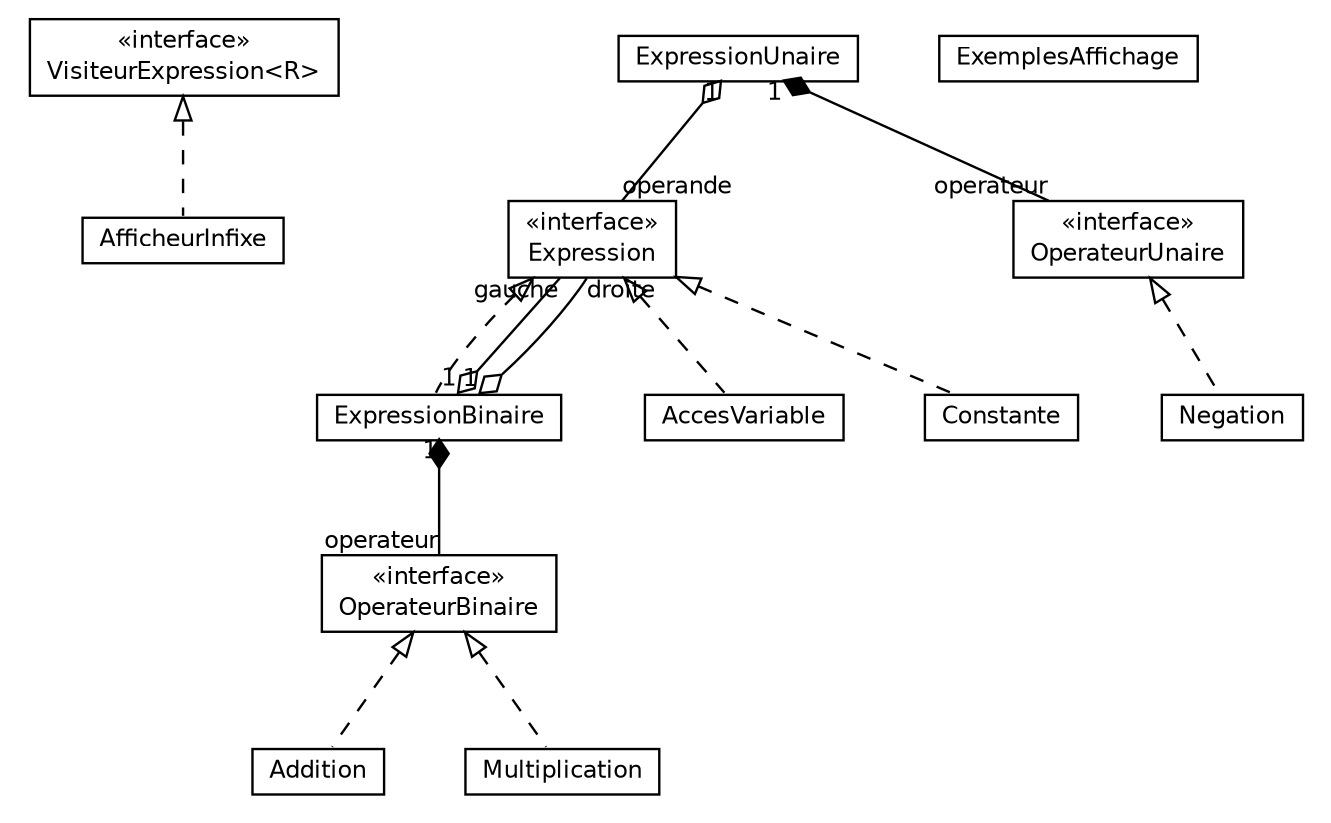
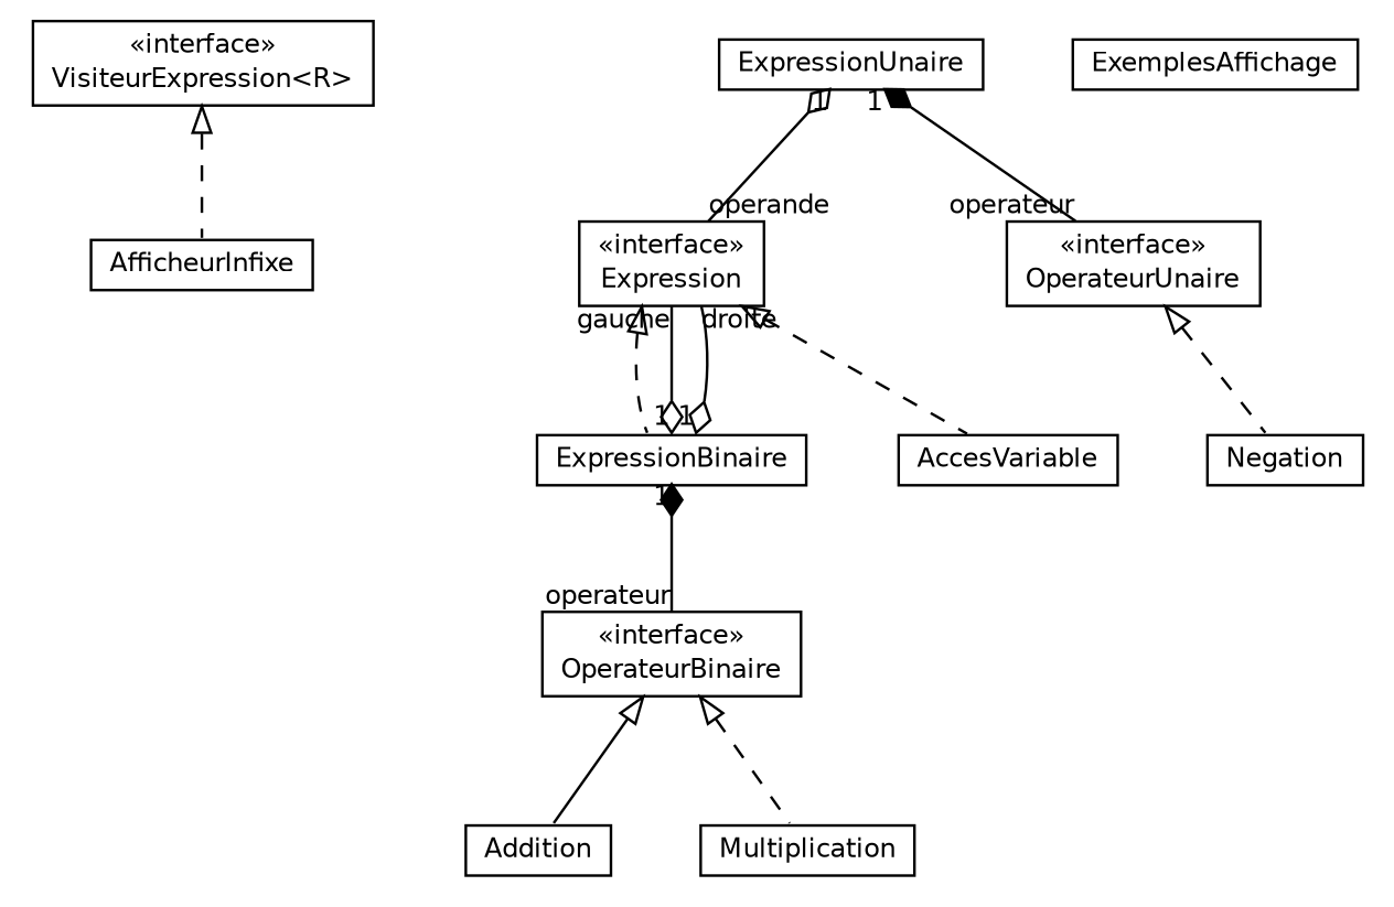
  digraph {
    nodesep=0.25
    ranksep=0.5
    node [fontcolor=black fontname=Helvetica fontsize=10.0 shape=plaintext]
    edge [arrowtail=empty dir=back fontname=Helvetica fontsize=10 headport=p labelfontname=Helvetica labelfontsize=10 style=dashed tailport=p]
    n1 [label=<<table title="VisiteurExpression" border="0" cellborder="1" cellspacing="0" cellpadding="2" port="p"> 		<tr><td><table border="0" cellspacing="0" cellpadding="1"> <tr><td align="center" balign="center"> &#171;interface&#187; </td></tr> <tr><td align="center" balign="center"> VisiteurExpression&lt;R&gt; </td></tr> 		</table></td></tr> 		</table>>]
    n2 [label=<<table title="AfficheurInfixe" border="0" cellborder="1" cellspacing="0" cellpadding="2" port="p"> 		<tr><td><table border="0" cellspacing="0" cellpadding="1"> <tr><td align="center" balign="center"> AfficheurInfixe </td></tr> 		</table></td></tr> 		</table>>]
    n3 [label=<<table title="AccesVariable" border="0" cellborder="1" cellspacing="0" cellpadding="2" port="p"> 		<tr><td><table border="0" cellspacing="0" cellpadding="1"> <tr><td align="center" balign="center"> AccesVariable </td></tr> 		</table></td></tr> 		</table>>]
    n4 [label=<<table title="Addition" border="0" cellborder="1" cellspacing="0" cellpadding="2" port="p"> 		<tr><td><table border="0" cellspacing="0" cellpadding="1"> <tr><td align="center" balign="center"> Addition </td></tr> 		</table></td></tr> 		</table>>]
-   n5 [label=<<table title="Constante" border="0" cellborder="1" cellspacing="0" cellpadding="2" port="p"> 		<tr><td><table border="0" cellspacing="0" cellpadding="1"> <tr><td align="center" balign="center"> Constante </td></tr> 		</table></td></tr> 		</table>>]
    n6 [label=<<table title="ExemplesAffichage" border="0" cellborder="1" cellspacing="0" cellpadding="2" port="p"> 		<tr><td><table border="0" cellspacing="0" cellpadding="1"> <tr><td align="center" balign="center"> ExemplesAffichage </td></tr> 		</table></td></tr> 		</table>>]
    n7 [label=<<table title="ExpressionBinaire" border="0" cellborder="1" cellspacing="0" cellpadding="2" port="p"> 		<tr><td><table border="0" cellspacing="0" cellpadding="1"> <tr><td align="center" balign="center"> ExpressionBinaire </td></tr> 		</table></td></tr> 		</table>>]
    n8 [label=<<table title="Expression" border="0" cellborder="1" cellspacing="0" cellpadding="2" port="p"> 		<tr><td><table border="0" cellspacing="0" cellpadding="1"> <tr><td align="center" balign="center"> &#171;interface&#187; </td></tr> <tr><td align="center" balign="center"> Expression </td></tr> 		</table></td></tr> 		</table>>]
    n9 [label=<<table title="OperateurBinaire" border="0" cellborder="1" cellspacing="0" cellpadding="2" port="p"> 		<tr><td><table border="0" cellspacing="0" cellpadding="1"> <tr><td align="center" balign="center"> &#171;interface&#187; </td></tr> <tr><td align="center" balign="center"> OperateurBinaire </td></tr> 		</table></td></tr> 		</table>>]
    n10 [label=<<table title="Multiplication" border="0" cellborder="1" cellspacing="0" cellpadding="2" port="p"> 		<tr><td><table border="0" cellspacing="0" cellpadding="1"> <tr><td align="center" balign="center"> Multiplication </td></tr> 		</table></td></tr> 		</table>>]
    n11 [label=<<table title="ExpressionUnaire" border="0" cellborder="1" cellspacing="0" cellpadding="2" port="p"> 		<tr><td><table border="0" cellspacing="0" cellpadding="1"> <tr><td align="center" balign="center"> ExpressionUnaire </td></tr> 		</table></td></tr> 		</table>>]
    n12 [label=<<table title="OperateurUnaire" border="0" cellborder="1" cellspacing="0" cellpadding="2" port="p"> 		<tr><td><table border="0" cellspacing="0" cellpadding="1"> <tr><td align="center" balign="center"> &#171;interface&#187; </td></tr> <tr><td align="center" balign="center"> OperateurUnaire </td></tr> 		</table></td></tr> 		</table>>]
    n13 [label=<<table title="Negation" border="0" cellborder="1" cellspacing="0" cellpadding="2" port="p"> 		<tr><td><table border="0" cellspacing="0" cellpadding="1"> <tr><td align="center" balign="center"> Negation </td></tr> 		</table></td></tr> 		</table>>]
    n1 -> n2
    n7 -> n8 [arrowhead=none arrowtail=ediamond color=black dir=both fontcolor=black fontsize=10.0 headlabel=gauche taillabel=1 style=""]
    n7 -> n8 [arrowhead=none arrowtail=ediamond color=black dir=both fontcolor=black fontsize=10.0 headlabel=droite taillabel=1 style=""]
    n7 -> n9 [arrowhead=none arrowtail=diamond color=black dir=both fontcolor=black fontsize=10.0 headlabel=operateur taillabel=1 style=""]
    n8 -> n3
-   n8 -> n5
    n8 -> n7
-   n9 -> n4
+   n9 -> n4 [style=solid]
    n9 -> n10
    n11 -> n8 [arrowhead=none arrowtail=ediamond color=black dir=both fontcolor=black fontsize=10.0 headlabel=operande taillabel=1 style=""]
    n11 -> n12 [arrowhead=none arrowtail=diamond color=black dir=both fontcolor=black fontsize=10.0 headlabel=operateur taillabel=1 style=""]
    n12 -> n13
  }
